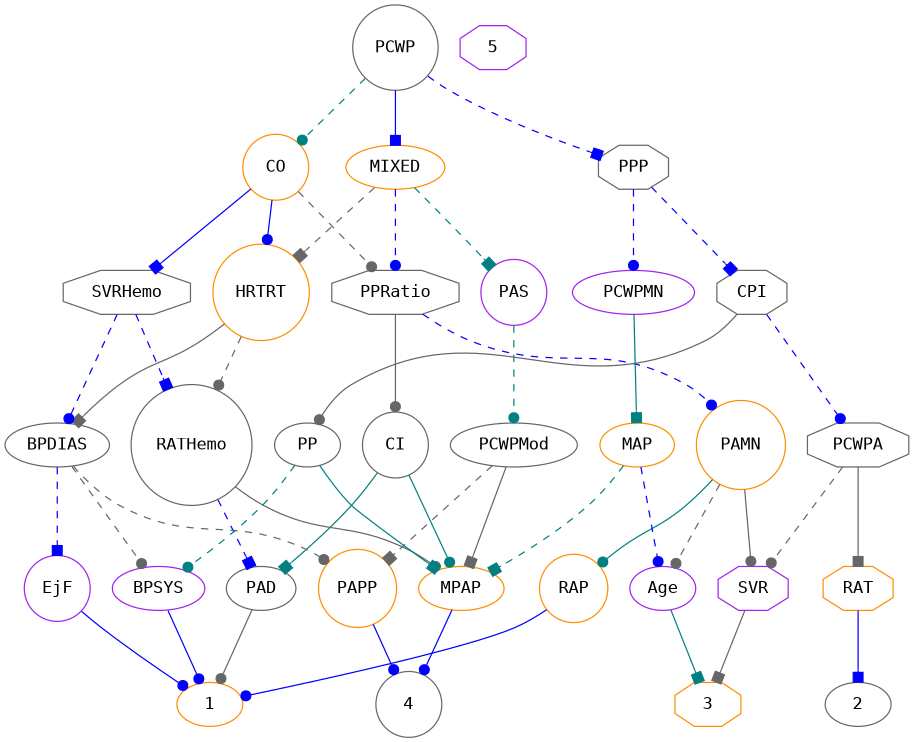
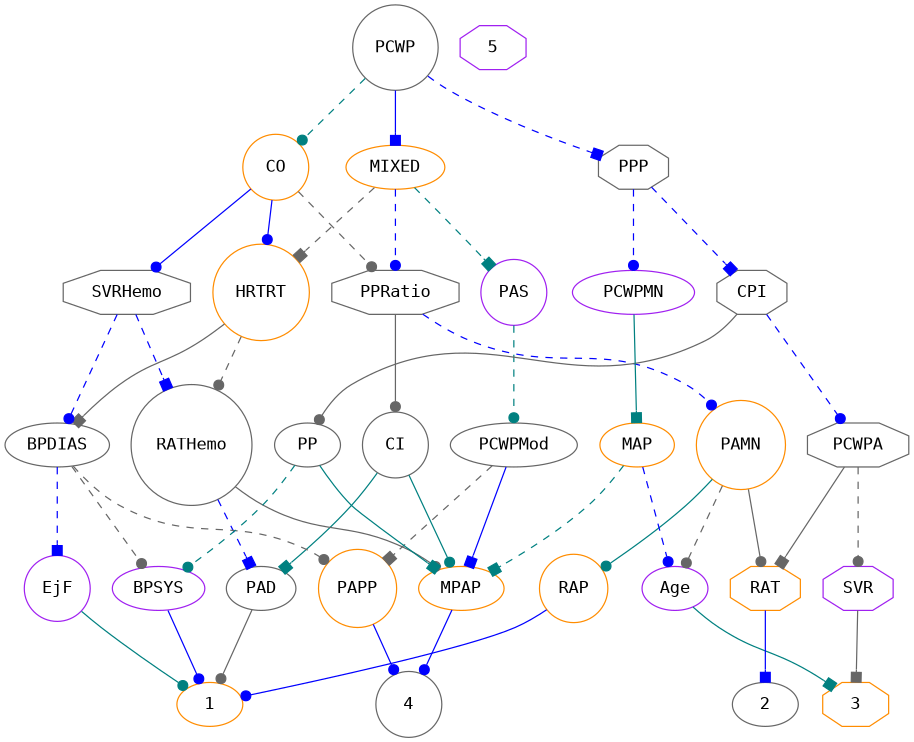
  strict digraph {
    fontname="DejaVu Sans Mono"
    node [color=gray40 fontname="DejaVu Sans Mono" shape=ellipse]
    edge [arrowhead=dot color=blue fontname="DejaVu Sans Mono" style=solid]
    1 [color=darkorange height=0.5 width=0.75]
    2 [height=0.5 width=0.75]
    3 [color=darkorange height=0.5 shape=octagon width=0.75]
    4 [height=0.5 shape=circle width=0.75]
    5 [color=purple height=0.5 shape=octagon width=0.75]
    Age [color=purple height=0.5 width=0.75]
    EjF [color=purple height=0.5 shape=circle width=0.75]
    RAP [color=darkorange height=0.5 shape=circle width=0.77632]
    MIXED [color=darkorange height=0.5 width=1.1193]
    PAS [color=purple height=0.5 shape=circle width=0.75]
    PPRatio [height=0.5 shape=octagon width=1.1013]
    HRTRT [color=darkorange height=0.5 shape=circle width=1.1013]
    PCWPMod [height=0.5 width=1.4443]
    PAMN [color=darkorange height=0.5 shape=circle width=1.011]
    CI [height=0.5 shape=circle width=0.75]
    RATHemo [height=0.5 shape=circle width=1.3721]
    BPDIAS [height=0.5 width=1.1735]
    MPAP [color=darkorange height=0.5 width=0.97491]
    PAPP [color=darkorange height=0.5 shape=circle width=0.88464]
    RAT [color=darkorange height=0.5 shape=octagon width=0.75827]
    PAD [height=0.5 width=0.79437]
    BPSYS [color=purple height=0.5 width=1.0471]
    CO [color=darkorange height=0.5 shape=circle width=0.75]
    SVRHemo [height=0.5 shape=octagon width=1.3902]
    CPI [height=0.5 shape=octagon width=0.75]
    PCWPA [height=0.5 shape=octagon width=1.1555]
    PP [height=0.5 width=0.75]
    SVR [color=purple height=0.5 shape=octagon width=0.77632]
    PCWPMN [color=purple height=0.5 width=1.3902]
    MAP [color=darkorange height=0.5 width=0.84854]
    PPP [height=0.5 shape=octagon width=0.75]
    PCWP [height=0.5 shape=circle width=0.97491]
    Age -> 3 [arrowhead=box color=teal]
-   EjF -> 1
+   EjF -> 1 [color=teal]
    RAP -> 1
    MIXED -> PAS [arrowhead=box color=teal style=dashed]
    MIXED -> PPRatio [style=dashed]
    MIXED -> HRTRT [arrowhead=box color=gray40 style=dashed]
    PAS -> PCWPMod [color=teal style=dashed]
    PPRatio -> PAMN [style=dashed]
    PPRatio -> CI [color=gray40]
    HRTRT -> RATHemo [color=gray40 style=dashed]
    HRTRT -> BPDIAS [arrowhead=box color=gray40]
-   PCWPMod -> MPAP [arrowhead=box color=gray40]
+   PCWPMod -> MPAP [arrowhead=box]
    PCWPMod -> PAPP [arrowhead=box color=gray40 style=dashed]
    PAMN -> Age [color=gray40 style=dashed]
    PAMN -> RAP [color=teal]
-   PAMN -> SVR [color=gray40]
+   PAMN -> RAT [color=gray40]
    CI -> MPAP [color=teal]
    CI -> PAD [arrowhead=box color=teal]
    RATHemo -> MPAP [color=gray40]
    RATHemo -> PAD [arrowhead=box style=dashed]
    BPDIAS -> EjF [arrowhead=box style=dashed]
    BPDIAS -> PAPP [color=gray40 style=dashed]
    BPDIAS -> BPSYS [color=gray40 style=dashed]
    MPAP -> 4
    PAPP -> 4
    RAT -> 2 [arrowhead=box]
    PAD -> 1 [color=gray40]
    BPSYS -> 1
    CO -> PPRatio [color=gray40 style=dashed]
    CO -> HRTRT
-   CO -> SVRHemo [arrowhead=box]
+   CO -> SVRHemo
    SVRHemo -> RATHemo [arrowhead=box style=dashed]
    SVRHemo -> BPDIAS [style=dashed]
    CPI -> PCWPA [style=dashed]
    CPI -> PP [color=gray40]
    PCWPA -> RAT [arrowhead=box color=gray40]
    PCWPA -> SVR [color=gray40 style=dashed]
    PP -> MPAP [arrowhead=box color=teal]
    PP -> BPSYS [color=teal style=dashed]
    SVR -> 3 [arrowhead=box color=gray40]
    PCWPMN -> MAP [arrowhead=box color=teal]
    MAP -> Age [style=dashed]
    MAP -> MPAP [arrowhead=box color=teal style=dashed]
    PPP -> CPI [arrowhead=box style=dashed]
    PPP -> PCWPMN [style=dashed]
    PCWP -> MIXED [arrowhead=box]
    PCWP -> CO [color=teal style=dashed]
    PCWP -> PPP [arrowhead=box style=dashed]
  }
